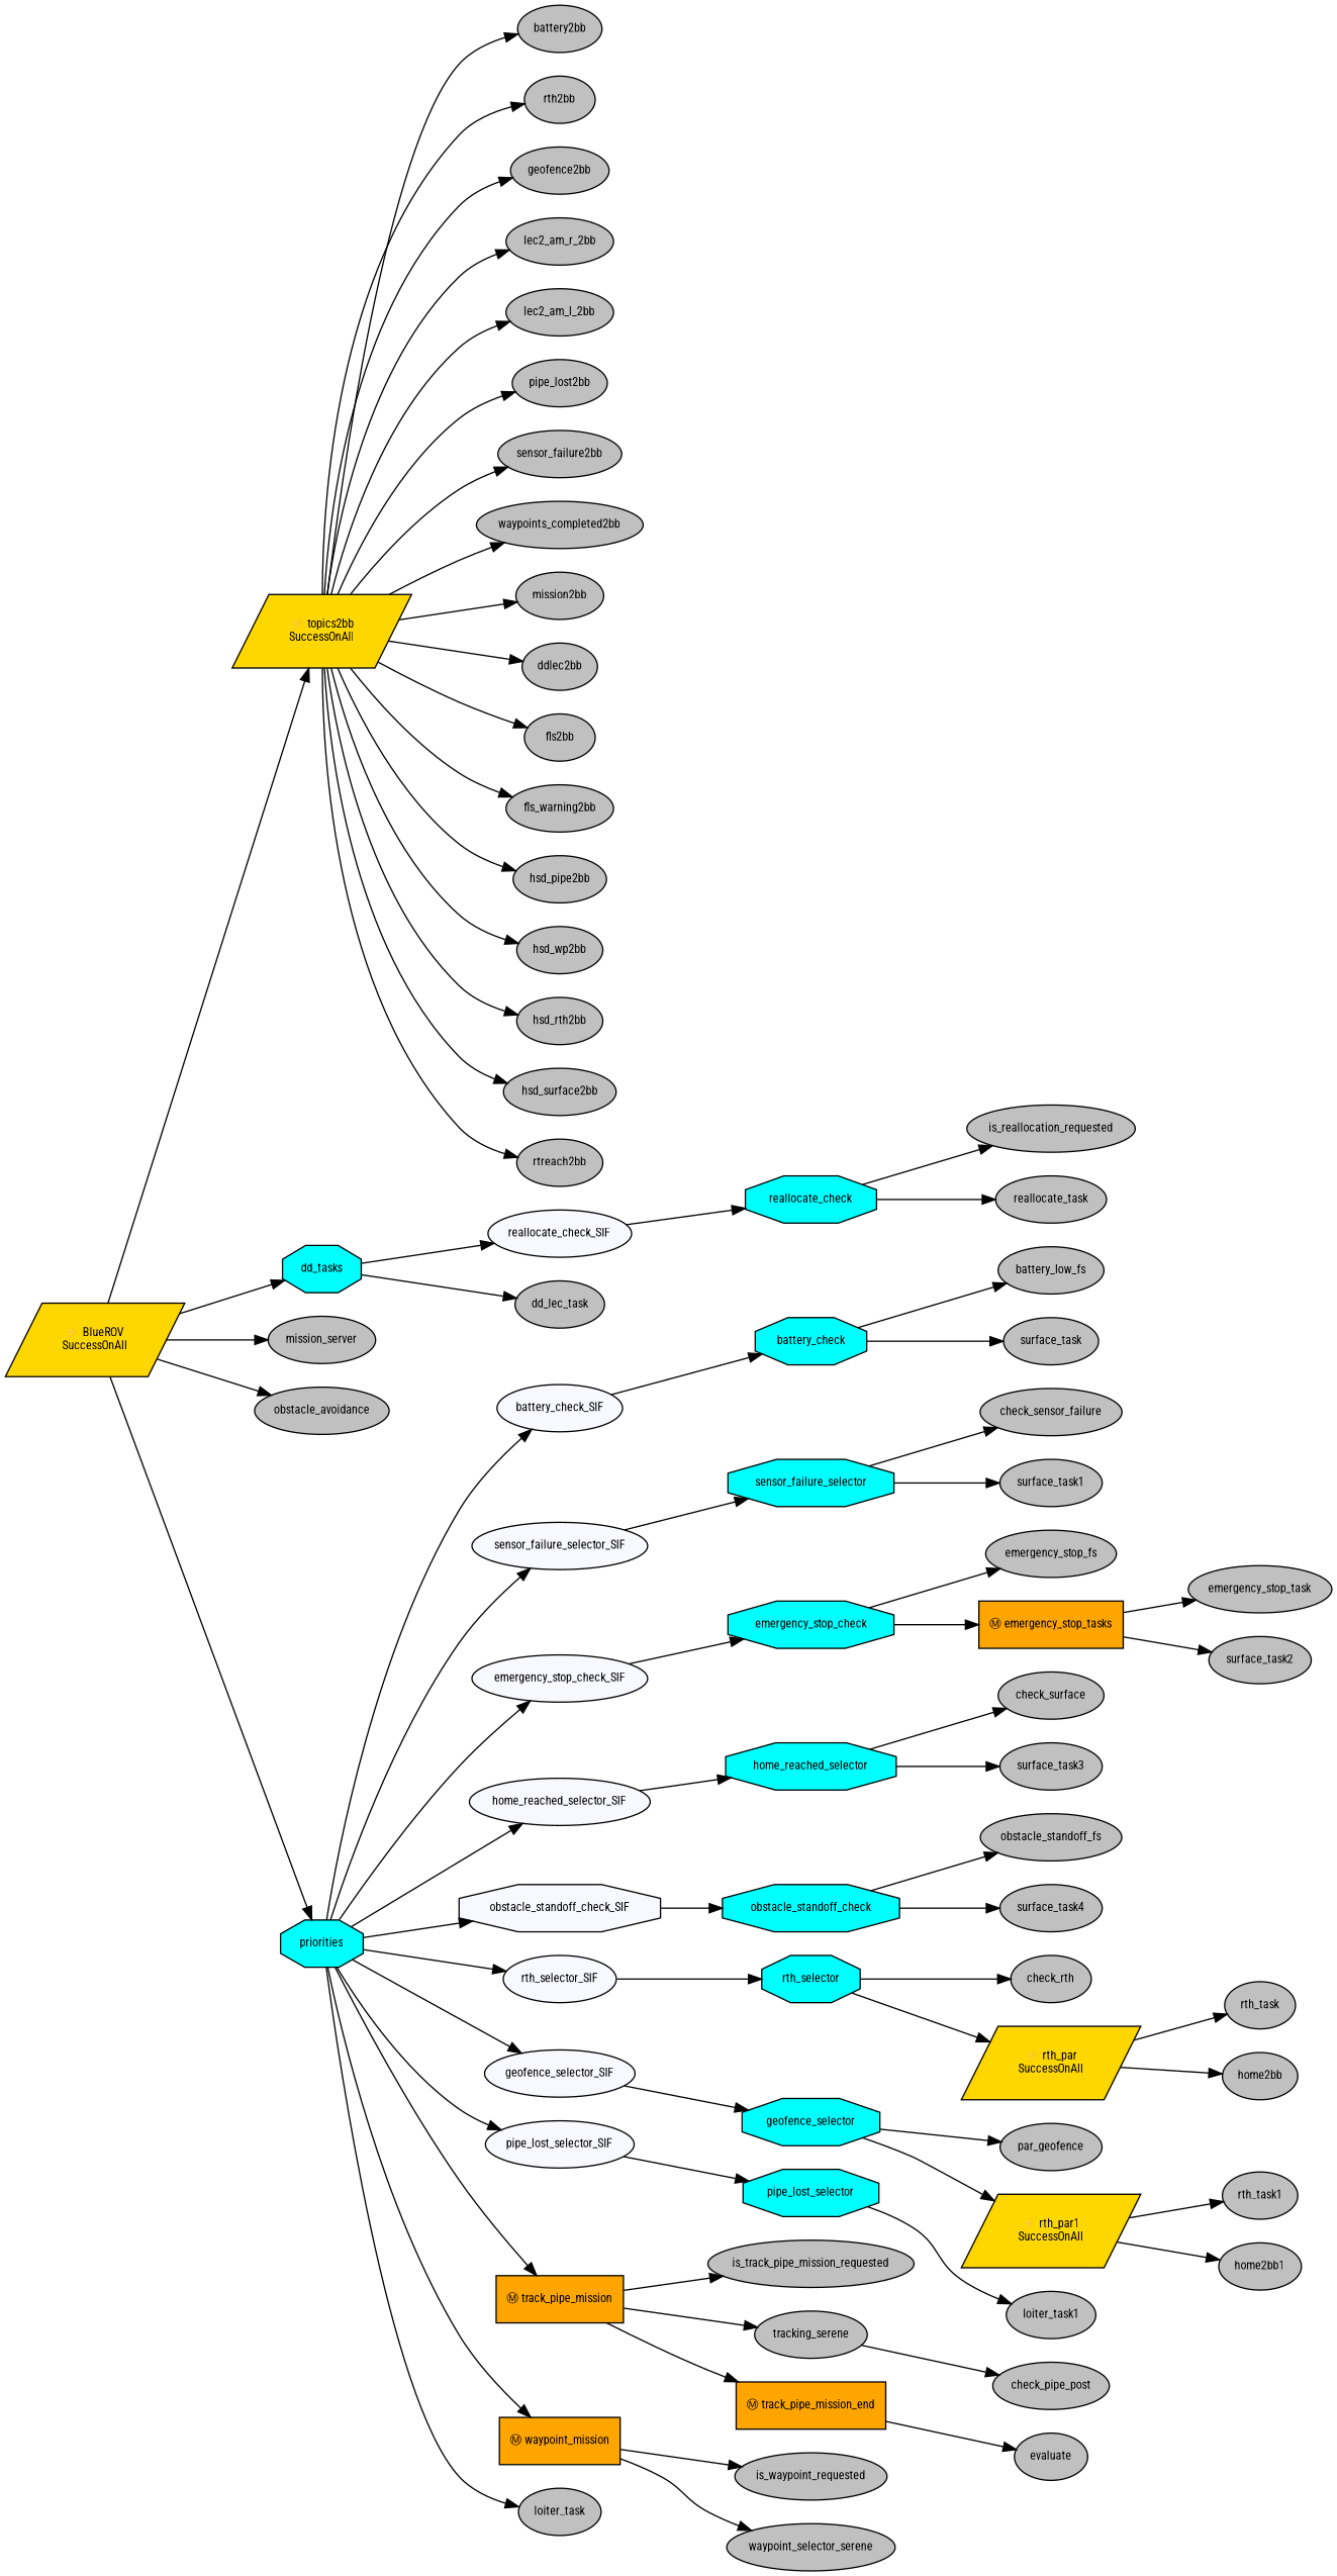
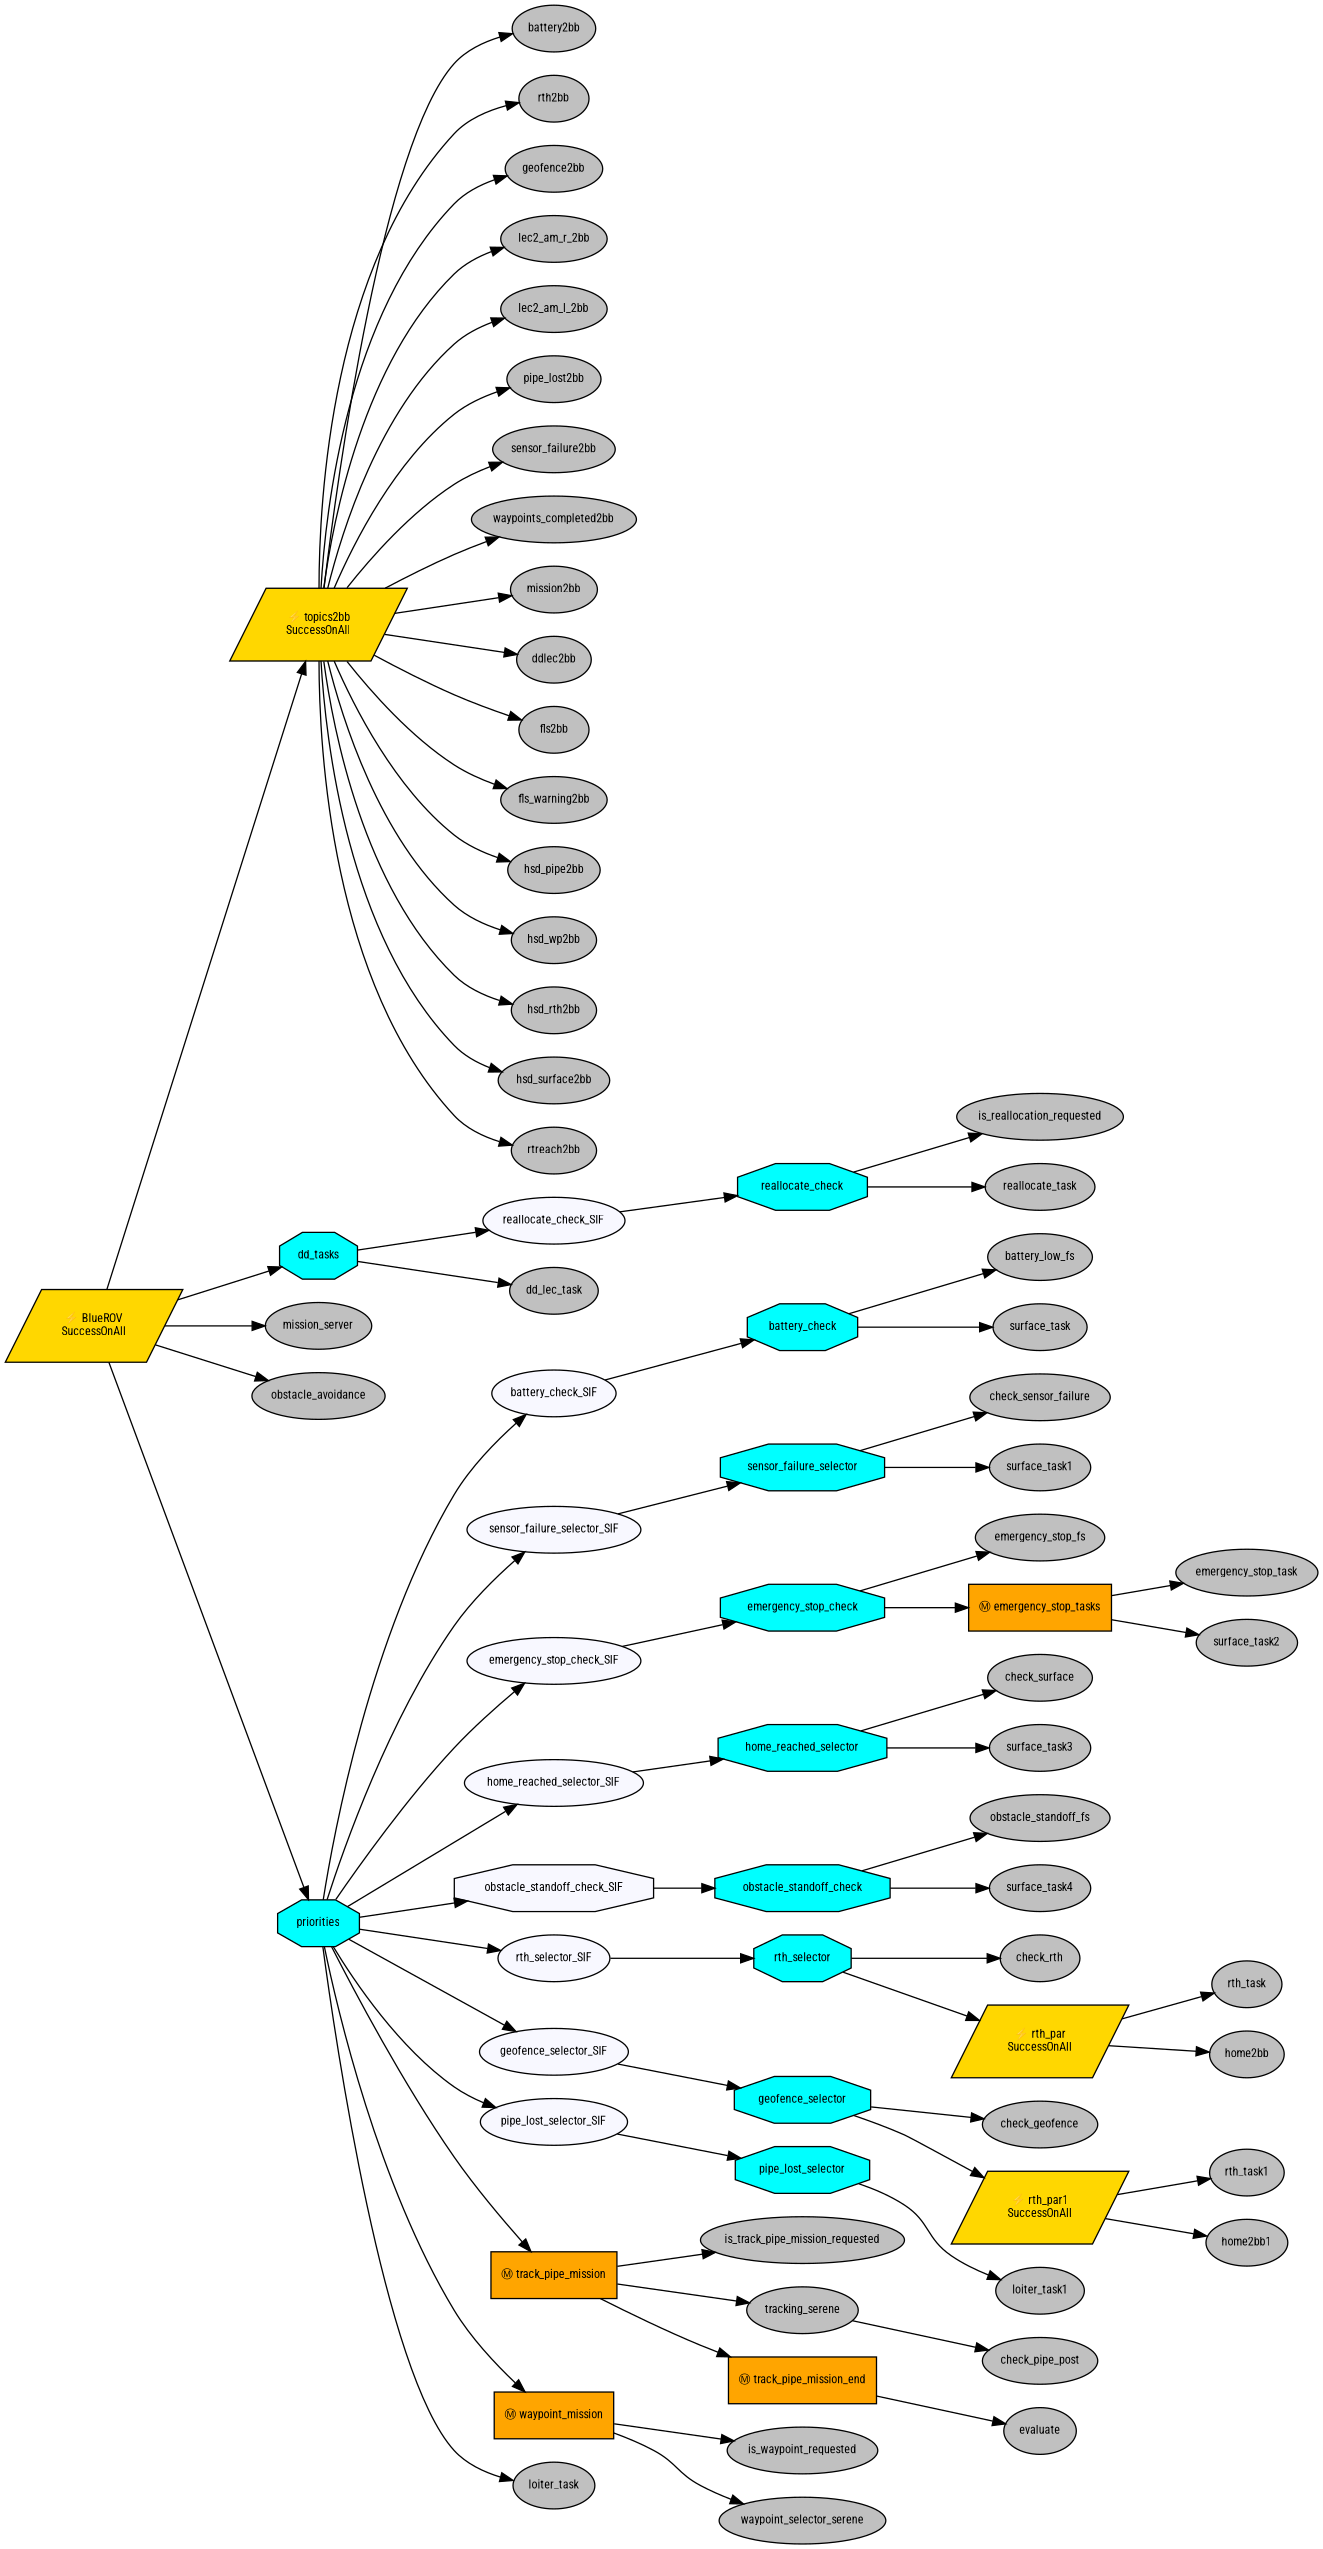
  digraph {
    fontname="Roboto Condensed"
    ordering=out
    rankdir=LR
    node [fillcolor=gray fontcolor=black fontname="Roboto Condensed" fontsize=9 shape=ellipse style=filled]
    edge [fontname="Roboto Condensed"]
    n1 [fillcolor=gold label="⚡ BlueROV\nSuccessOnAll" shape=parallelogram]
    n2 [fillcolor=gold label="⚡ topics2bb\nSuccessOnAll" shape=parallelogram]
    n3 [fillcolor=cyan label=dd_tasks shape=octagon]
    n4 [label=mission_server]
    n5 [label=obstacle_avoidance]
    n6 [fillcolor=cyan label=priorities shape=octagon]
    n7 [label=battery2bb]
    n8 [label=rth2bb]
    n9 [label=geofence2bb]
    n10 [label=lec2_am_r_2bb]
    n11 [label=lec2_am_l_2bb]
    n12 [label=pipe_lost2bb]
    n13 [label=sensor_failure2bb]
    n14 [label=waypoints_completed2bb]
    n15 [label=mission2bb]
    n16 [label=ddlec2bb]
    n17 [label=fls2bb]
    n18 [label=fls_warning2bb]
    n19 [label=hsd_pipe2bb]
    n20 [label=hsd_wp2bb]
    n21 [label=hsd_rth2bb]
    n22 [label=hsd_surface2bb]
    n23 [label=rtreach2bb]
    n24 [fillcolor=ghostwhite label=reallocate_check_SIF]
    n25 [label=dd_lec_task]
    n26 [fillcolor=ghostwhite label=battery_check_SIF]
    n27 [fillcolor=ghostwhite label=sensor_failure_selector_SIF]
    n28 [fillcolor=ghostwhite label=emergency_stop_check_SIF]
    n29 [fillcolor=ghostwhite label=home_reached_selector_SIF]
    n30 [fillcolor=ghostwhite label=obstacle_standoff_check_SIF shape=octagon]
    n31 [fillcolor=ghostwhite label=rth_selector_SIF]
    n32 [fillcolor=ghostwhite label=geofence_selector_SIF]
    n33 [fillcolor=ghostwhite label=pipe_lost_selector_SIF]
    n34 [fillcolor=orange label="Ⓜ track_pipe_mission" shape=box]
    n35 [fillcolor=orange label="Ⓜ waypoint_mission" shape=box]
    n36 [label=loiter_task]
    n37 [fillcolor=cyan label=reallocate_check shape=octagon]
    n38 [label=is_reallocation_requested]
    n39 [label=reallocate_task]
    n40 [fillcolor=cyan label=battery_check shape=octagon]
    n41 [fillcolor=cyan label=sensor_failure_selector shape=octagon]
    n42 [fillcolor=cyan label=emergency_stop_check shape=octagon]
    n43 [fillcolor=cyan label=home_reached_selector shape=octagon]
    n44 [fillcolor=cyan label=obstacle_standoff_check shape=octagon]
    n45 [fillcolor=cyan label=rth_selector shape=octagon]
    n46 [fillcolor=cyan label=geofence_selector shape=octagon]
    n47 [fillcolor=cyan label=pipe_lost_selector shape=octagon]
    n48 [label=is_track_pipe_mission_requested]
    n49 [label=tracking_serene]
    n50 [fillcolor=orange label="Ⓜ track_pipe_mission_end" shape=box]
    n51 [label=is_waypoint_requested]
    n52 [label=waypoint_selector_serene]
    n53 [label=battery_low_fs]
    n54 [label=surface_task]
    n55 [label=check_sensor_failure]
    n56 [label=surface_task1]
    n57 [label=emergency_stop_fs]
    n58 [fillcolor=orange label="Ⓜ emergency_stop_tasks" shape=box]
    n59 [label=emergency_stop_task]
    n60 [label=surface_task2]
    n61 [label=check_surface]
    n62 [label=surface_task3]
    n63 [label=obstacle_standoff_fs]
    n64 [label=surface_task4]
    n65 [label=check_rth]
    n66 [fillcolor=gold label="⚡ rth_par\nSuccessOnAll" shape=parallelogram]
    n67 [label=rth_task]
    n68 [label=home2bb]
-   n69 [label=par_geofence]
+   n69 [label=check_geofence]
    n70 [fillcolor=gold label="⚡ rth_par1\nSuccessOnAll" shape=parallelogram]
    n71 [label=rth_task1]
    n72 [label=home2bb1]
    n73 [label=loiter_task1]
    n74 [label=check_pipe_post]
    n75 [label=evaluate]
    n1 -> n2
    n1 -> n3
    n1 -> n4
    n1 -> n5
    n1 -> n6
    n2 -> n7
    n2 -> n8
    n2 -> n9
    n2 -> n10
    n2 -> n11
    n2 -> n12
    n2 -> n13
    n2 -> n14
    n2 -> n15
    n2 -> n16
    n2 -> n17
    n2 -> n18
    n2 -> n19
    n2 -> n20
    n2 -> n21
    n2 -> n22
    n2 -> n23
    n3 -> n24
    n3 -> n25
    n6 -> n26
    n6 -> n27
    n6 -> n28
    n6 -> n29
    n6 -> n30
    n6 -> n31
    n6 -> n32
    n6 -> n33
    n6 -> n34
    n6 -> n35
    n6 -> n36
    n24 -> n37
    n26 -> n40
    n27 -> n41
    n28 -> n42
    n29 -> n43
    n30 -> n44
    n31 -> n45
    n32 -> n46
    n33 -> n47
    n34 -> n48
    n34 -> n49
    n34 -> n50
    n35 -> n51
    n35 -> n52
    n37 -> n38
    n37 -> n39
    n40 -> n53
    n40 -> n54
    n41 -> n55
    n41 -> n56
    n42 -> n57
    n42 -> n58
    n43 -> n61
    n43 -> n62
    n44 -> n63
    n44 -> n64
    n45 -> n65
    n45 -> n66
    n46 -> n69
    n46 -> n70
    n47 -> n73
    n49 -> n74
    n50 -> n75
    n58 -> n59
    n58 -> n60
    n66 -> n67
    n66 -> n68
    n70 -> n71
    n70 -> n72
  }
